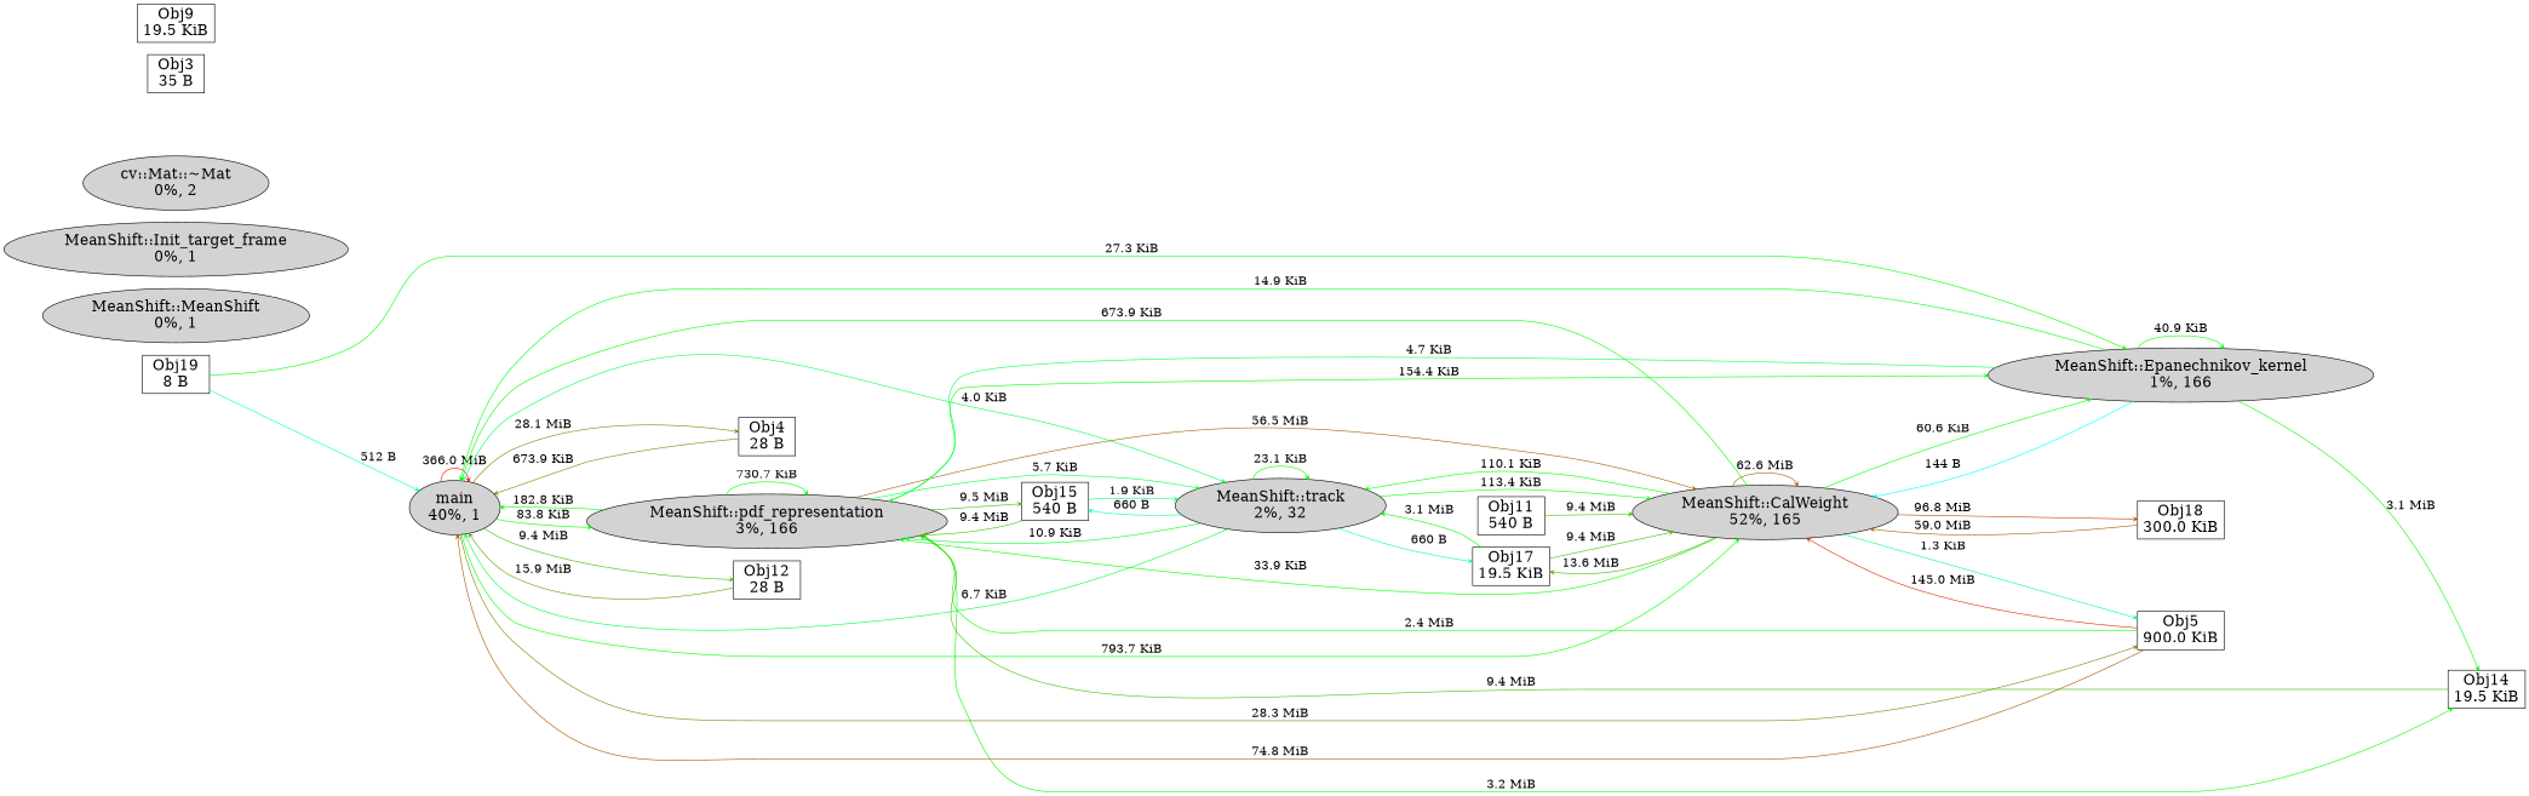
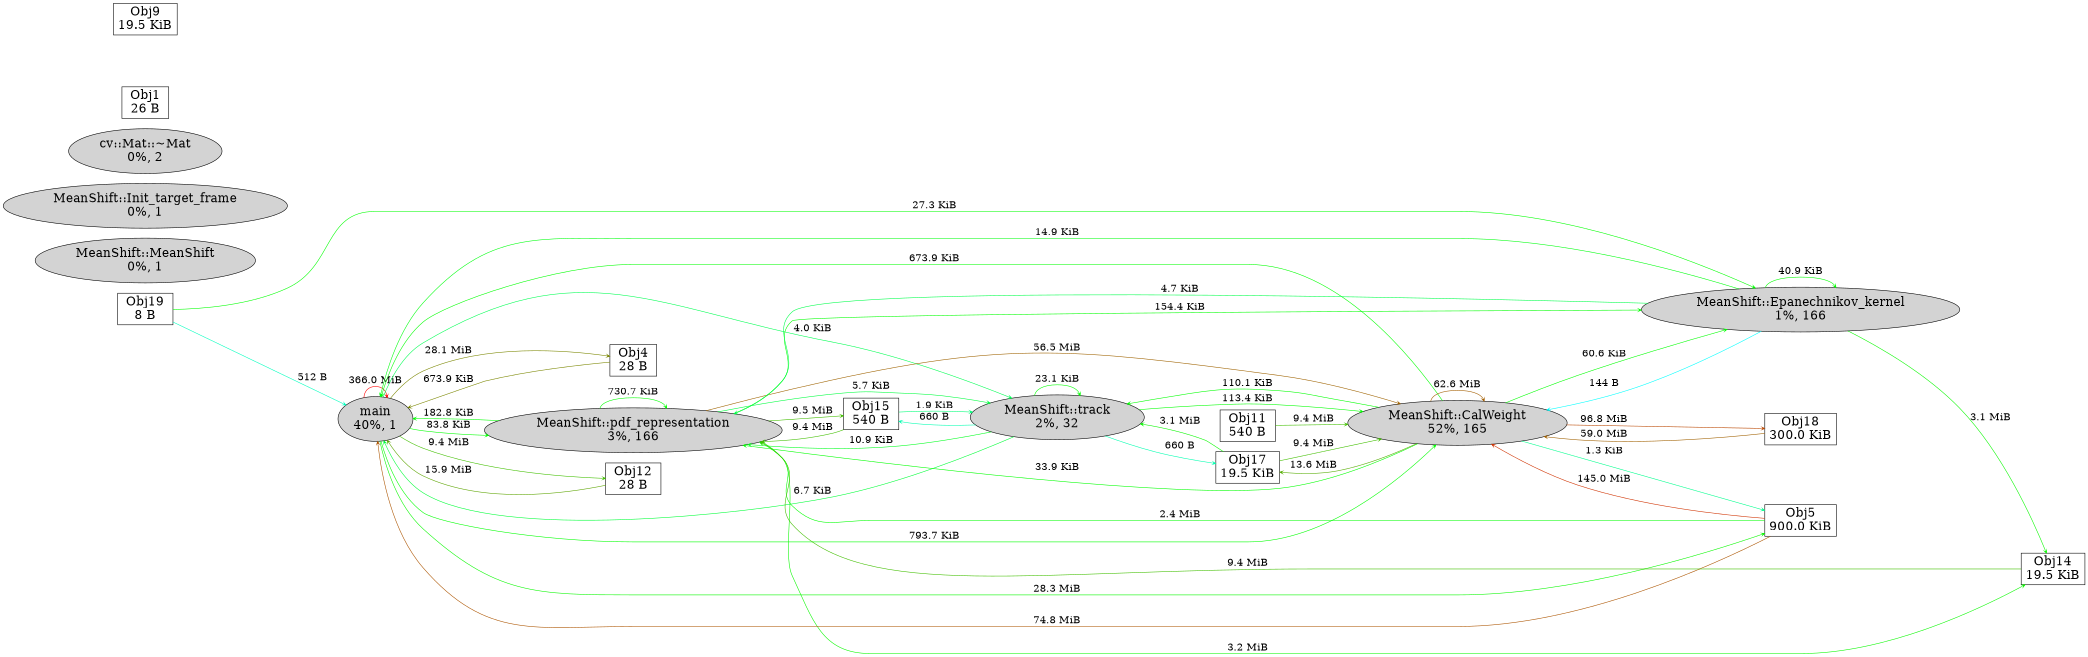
  digraph {
    rankdir=LR
    node [fontcolor=black fontsize=22 shape=box]
    edge [arrowhead=vee arrowsize=0.5 color="#00ff00" fontsize=18]
    n1 [label=" main \n40%, 1" style=filled shape=""]
    n2 [label=" MeanShift::pdf_representation \n3%, 166" style=filled shape=""]
    n3 [label=" MeanShift::track \n2%, 32" style=filled shape=""]
    n4 [label=" MeanShift::CalWeight \n52%, 165" style=filled shape=""]
    n5 [label=" Obj4 \n28 B"]
    n6 [label=" Obj5 \n900.0 KiB"]
    n7 [label=" Obj12 \n28 B"]
    n8 [label=" MeanShift::Epanechnikov_kernel \n1%, 166" style=filled shape=""]
    n9 [label=" Obj14 \n19.5 KiB"]
    n10 [label=" Obj15 \n540 B"]
    n11 [label=" Obj17 \n19.5 KiB"]
    n12 [label=" Obj18 \n300.0 KiB"]
    n13 [label=" MeanShift::MeanShift \n0%, 1" style=filled shape=""]
    n14 [label=" MeanShift::Init_target_frame \n0%, 1" style=filled shape=""]
    n15 [label=" cv::Mat::~Mat \n0%, 2" style=filled shape=""]
-   n17 [label=" Obj3 \n35 B"]
+   n16 [label=" Obj1 \n26 B"]
    n18 [label=" Obj9 \n19.5 KiB"]
    n19 [label=" Obj11 \n540 B"]
    n20 [label=" Obj19 \n8 B"]
    n1 -> n1 [color="#ff0100" label="366.0 MiB"]
    n1 -> n2 [label="83.8 KiB"]
    n1 -> n3 [color="#00ff52" label="4.0 KiB"]
    n1 -> n4 [label="793.7 KiB"]
    n1 -> n5 [color="#7a8600" label="28.1 MiB"]
-   n1 -> n6 [color="#7a8600" label="28.3 MiB"]
+   n1 -> n6 [color="#08f800" label="28.3 MiB"]
    n1 -> n7 [color="#41bf00" label="9.4 MiB"]
    n2 -> n1 [label="182.8 KiB"]
    n2 -> n2 [label="730.7 KiB"]
    n2 -> n3 [color="#00ff3f" label="5.7 KiB"]
    n2 -> n4 [color="#9e6200" label="56.5 MiB"]
    n2 -> n8 [label="154.4 KiB"]
    n2 -> n9 [color="#08f800" label="3.2 MiB"]
    n2 -> n10 [color="#42be00" label="9.5 MiB"]
    n3 -> n1 [color="#00ff37" label="6.7 KiB"]
    n3 -> n2 [color="#00ff1e" label="10.9 KiB"]
    n3 -> n3 [label="23.1 KiB"]
    n3 -> n4 [label="113.4 KiB"]
    n3 -> n10 [color="#00ffb0" label="660 B"]
    n3 -> n11 [color="#00ffb0" label="660 B"]
    n4 -> n1 [label="673.9 KiB"]
    n4 -> n2 [label="33.9 KiB"]
    n4 -> n3 [label="110.1 KiB"]
    n4 -> n4 [color="#a35d00" label="62.6 MiB"]
    n4 -> n6 [color="#00ff8d" label="1.3 KiB"]
    n4 -> n8 [label="60.6 KiB"]
    n4 -> n11 [color="#54ac00" label="13.6 MiB"]
    n4 -> n12 [color="#ba4600" label="96.8 MiB"]
    n5 -> n1 [color="#7a8600" label="673.9 KiB"]
    n6 -> n1 [color="#ac5400" label="74.8 MiB"]
    n6 -> n2 [label="2.4 MiB"]
    n6 -> n4 [color="#cf3100" label="145.0 MiB"]
    n7 -> n1 [color="#5ca400" label="15.9 MiB"]
    n8 -> n1 [color="#00ff0e" label="14.9 KiB"]
    n8 -> n2 [color="#00ff4a" label="4.7 KiB"]
    n8 -> n4 [color="#00ffff" label="144 B"]
    n8 -> n8 [label="40.9 KiB"]
    n8 -> n9 [color="#08f800" label="3.1 MiB"]
    n9 -> n2 [color="#41bf00" label="9.4 MiB"]
    n10 -> n2 [color="#41bf00" label="9.4 MiB"]
    n10 -> n3 [color="#00ff78" label="1.9 KiB"]
    n11 -> n3 [color="#08f800" label="3.1 MiB"]
    n11 -> n4 [color="#41bf00" label="9.4 MiB"]
    n12 -> n4 [color="#a06000" label="59.0 MiB"]
    n19 -> n4 [color="#41bf00" label="9.4 MiB"]
    n20 -> n1 [color="#00ffbe" label="512 B"]
    n20 -> n8 [label="27.3 KiB"]
  }
